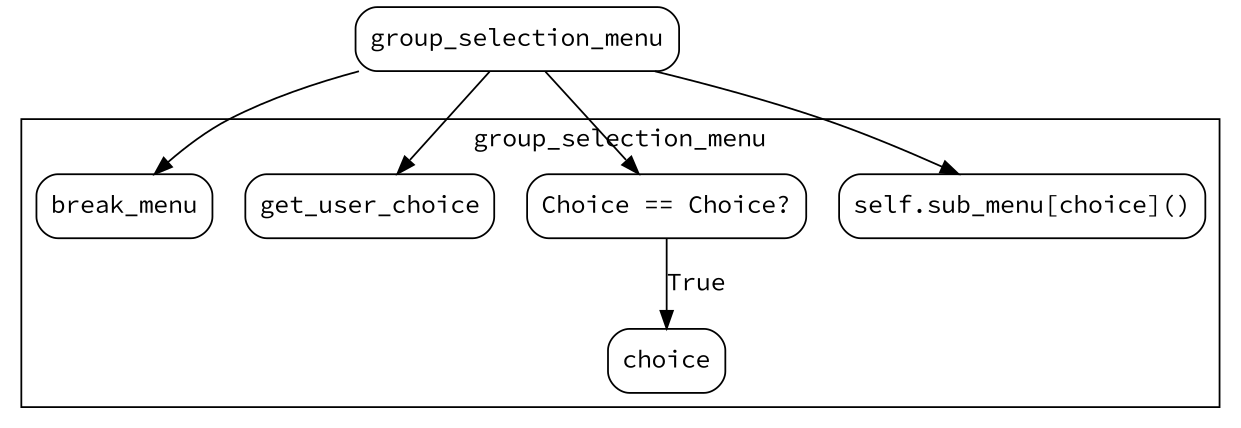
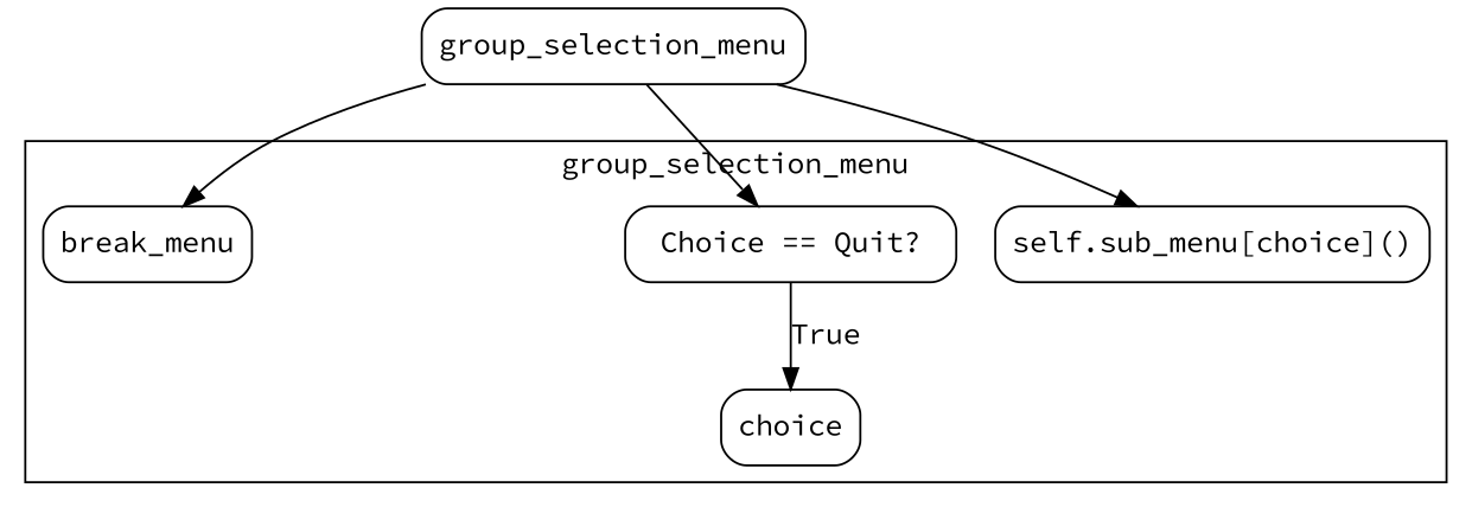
  digraph {
    fontname="Source Code Pro"
    node [fillcolor="#ffffff" fontname="Source Code Pro" shape=box style="rounded, filled"]
    edge [fontname="Source Code Pro"]
    n1 [label=break_menu]
-   n2 [label=get_user_choice]
-   n3 [label="Choice == Choice?"]
+   n3 [label="Choice == Quit?"]
    n4 [label="self.sub_menu[choice]()"]
    n5 [label=choice]
    group_selection_menu
    subgraph cluster_1 {
      label=group_selection_menu
      n1
-     n2
      n3
      n4
      n5
    }
    n3 -> n5 [label=True]
    group_selection_menu -> n1
-   group_selection_menu -> n2
    group_selection_menu -> n3
    group_selection_menu -> n4
  }
